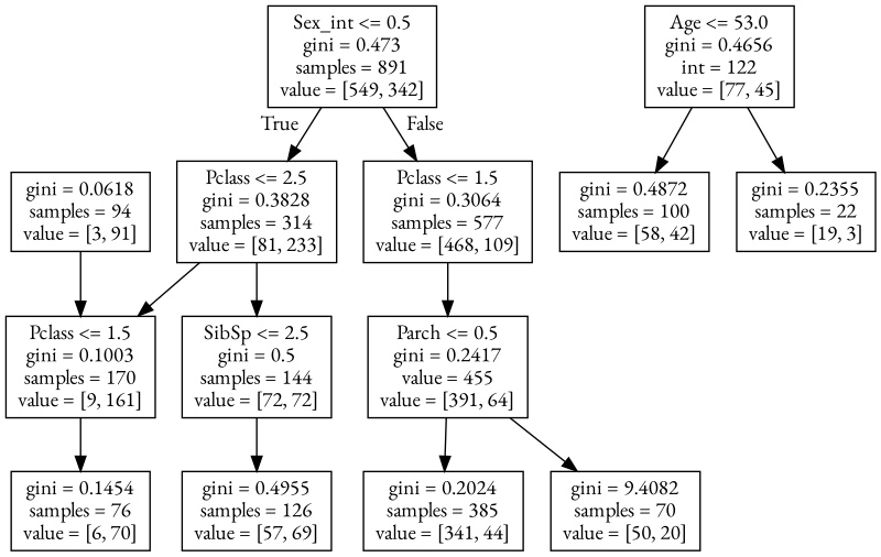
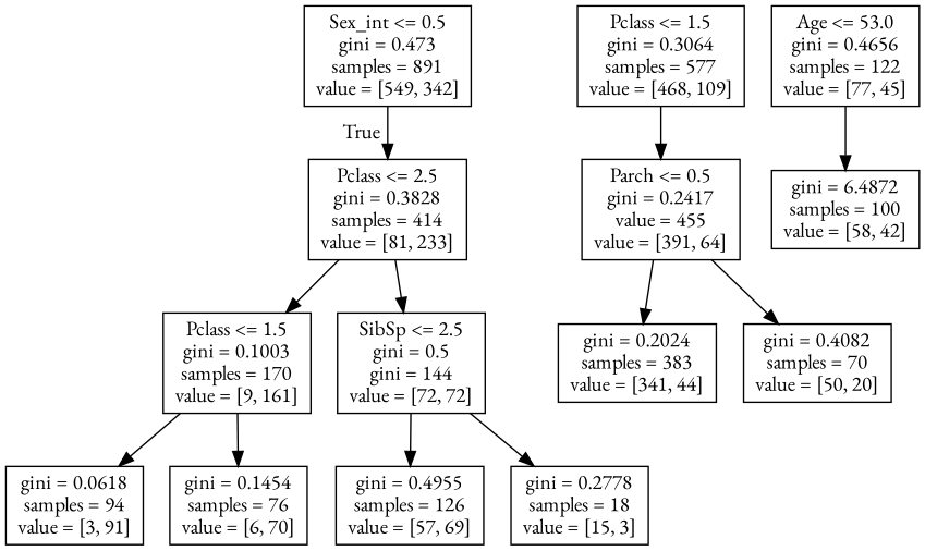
  digraph {
    fontname="EB Garamond"
    node [fontname="EB Garamond" shape=box]
    edge [fontname="EB Garamond"]
    n1 [label="Sex_int <= 0.5\ngini = 0.473\nsamples = 891\nvalue = [549, 342]"]
-   n2 [label="Pclass <= 2.5\ngini = 0.3828\nsamples = 314\nvalue = [81, 233]"]
+   n2 [label="Pclass <= 2.5\ngini = 0.3828\nsamples = 414\nvalue = [81, 233]"]
    n3 [label="Pclass <= 1.5\ngini = 0.3064\nsamples = 577\nvalue = [468, 109]"]
    n4 [label="Pclass <= 1.5\ngini = 0.1003\nsamples = 170\nvalue = [9, 161]"]
-   n5 [label="SibSp <= 2.5\ngini = 0.5\nsamples = 144\nvalue = [72, 72]"]
+   n5 [label="SibSp <= 2.5\ngini = 0.5\ngini = 144\nvalue = [72, 72]"]
    n6 [label="Parch <= 0.5\ngini = 0.2417\nvalue = 455\nvalue = [391, 64]"]
    n7 [label="gini = 0.0618\nsamples = 94\nvalue = [3, 91]"]
    n8 [label="gini = 0.1454\nsamples = 76\nvalue = [6, 70]"]
    n9 [label="gini = 0.4955\nsamples = 126\nvalue = [57, 69]"]
-   n11 [label="Age <= 53.0\ngini = 0.4656\nint = 122\nvalue = [77, 45]"]
-   n12 [label="gini = 0.4872\nsamples = 100\nvalue = [58, 42]"]
-   n13 [label="gini = 0.2355\nsamples = 22\nvalue = [19, 3]"]
-   n14 [label="gini = 0.2024\nsamples = 385\nvalue = [341, 44]"]
-   n15 [label="gini = 9.4082\nsamples = 70\nvalue = [50, 20]"]
+   n10 [label="gini = 0.2778\nsamples = 18\nvalue = [15, 3]"]
+   n11 [label="Age <= 53.0\ngini = 0.4656\nsamples = 122\nvalue = [77, 45]"]
+   n12 [label="gini = 6.4872\nsamples = 100\nvalue = [58, 42]"]
+   n14 [label="gini = 0.2024\nsamples = 383\nvalue = [341, 44]"]
+   n15 [label="gini = 0.4082\nsamples = 70\nvalue = [50, 20]"]
    n1 -> n2 [headlabel=True labelangle=45 labeldistance=2.5]
-   n1 -> n3 [headlabel=False labelangle=-45 labeldistance=2.5]
    n2 -> n4
    n2 -> n5
    n3 -> n6
-   n7 -> n4
+   n4 -> n7
    n4 -> n8
    n5 -> n9
+   n5 -> n10
    n6 -> n14
    n6 -> n15
    n11 -> n12
-   n11 -> n13
  }
